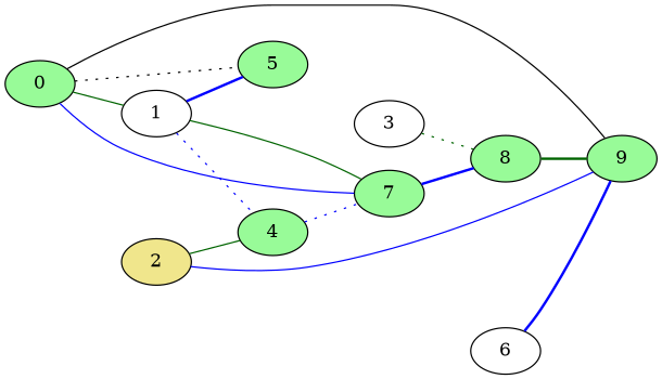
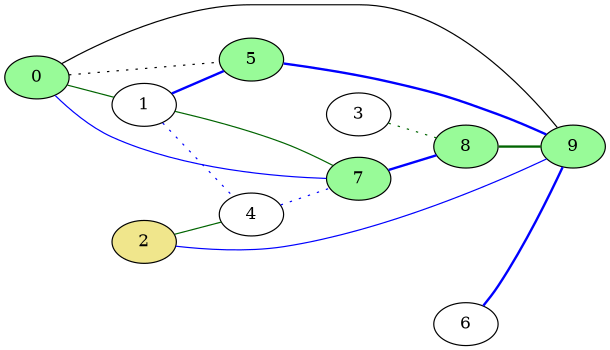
  graph {
    rankdir=LR
    node [fillcolor=palegreen style=filled]
    edge [color=blue style=solid]
    1 [fillcolor=white]
    0
    5
    9
    7
-   4
+   4 [fillcolor=white]
    8
    2 [fillcolor=khaki]
    3 [fillcolor=white]
    6 [fillcolor=white]
    1 -- 5 [style=bold]
    1 -- 7 [color=darkgreen]
    1 -- 4 [style=dotted]
    0 -- 1 [color=darkgreen]
    0 -- 5 [color=black style=dotted]
    0 -- 9 [color=black]
    0 -- 7
+   5 -- 9 [style=bold]
    7 -- 8 [style=bold]
    4 -- 7 [style=dotted]
    8 -- 9 [color=darkgreen style=bold]
    2 -- 9
    2 -- 4 [color=darkgreen]
    3 -- 8 [color=darkgreen style=dotted]
    6 -- 9 [style=bold]
  }
